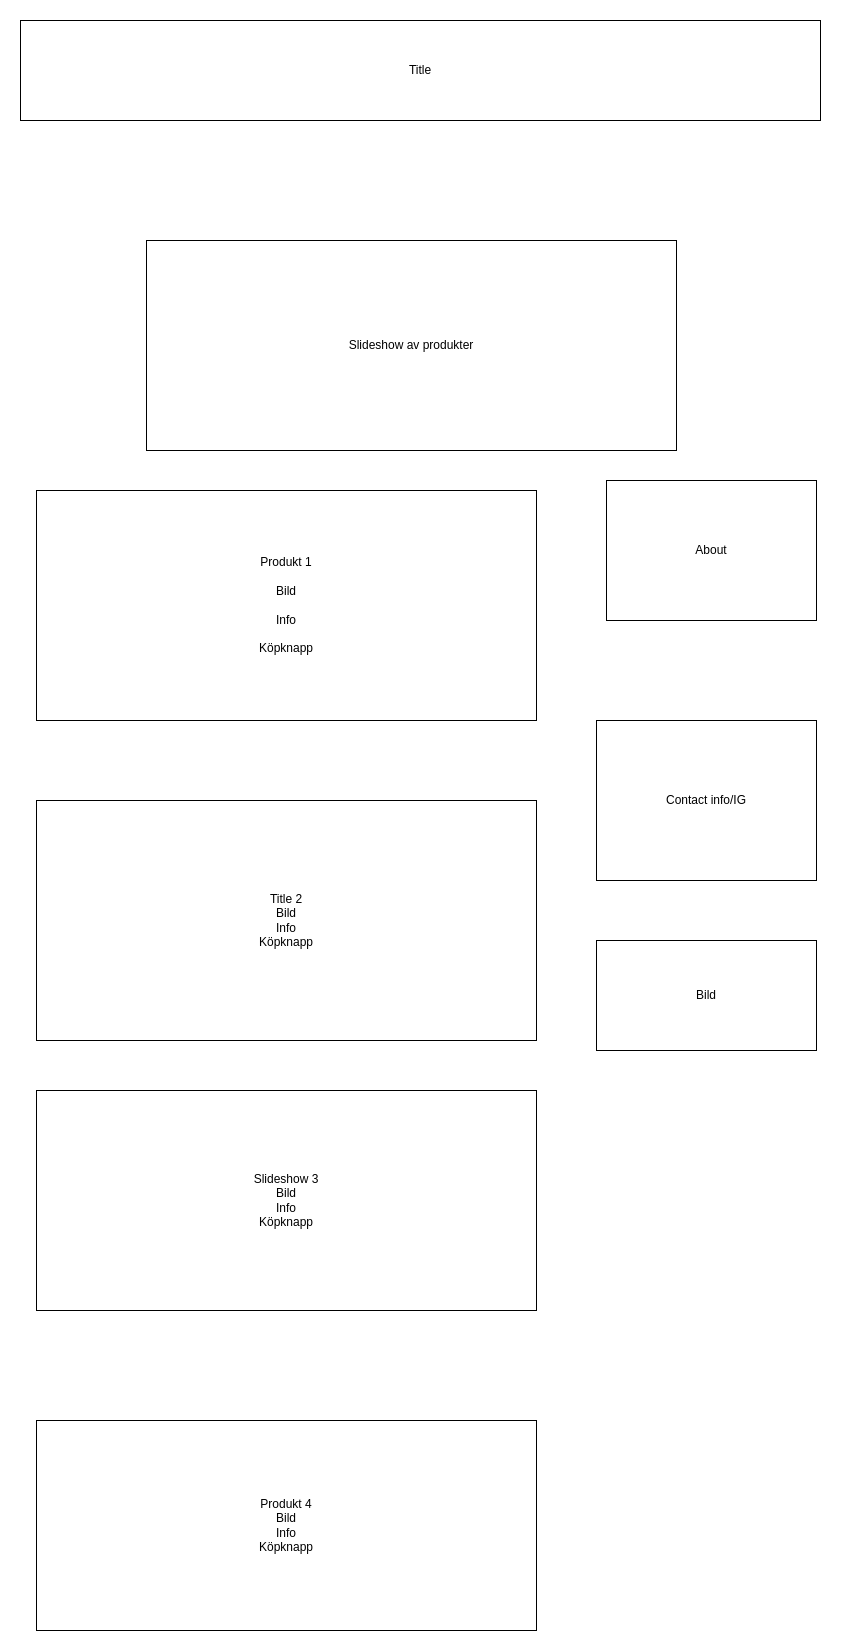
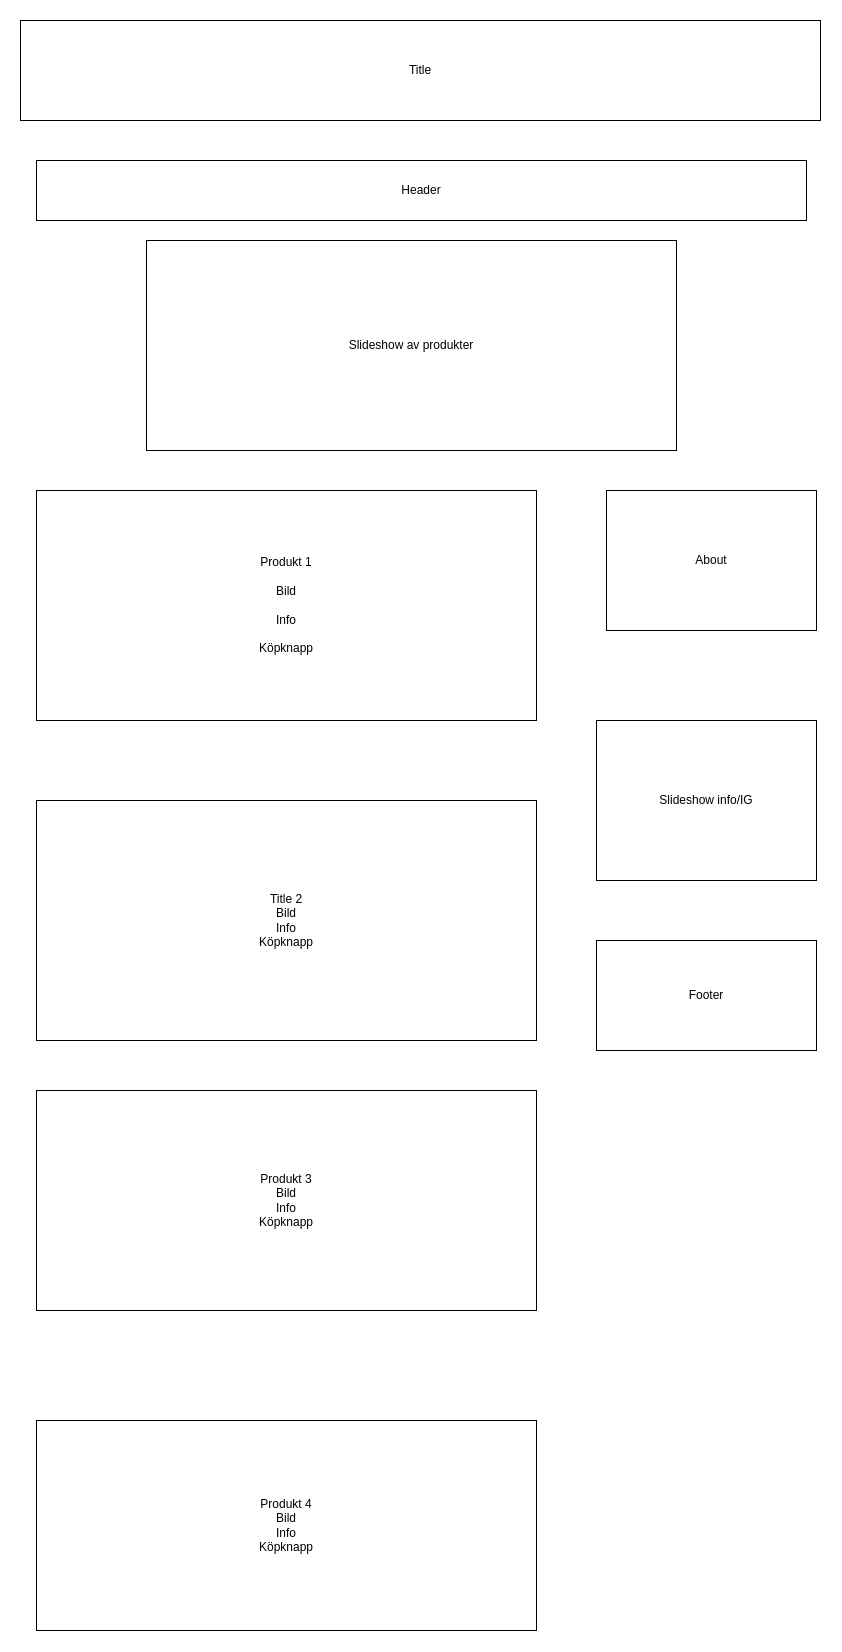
  <mxCell id="0" />
  <mxCell id="1" parent="0" />
  <mxCell id="2" value="Title" style="rounded=0;whiteSpace=wrap;html=1;" vertex="1" parent="1"><mxGeometry x="20" y="20" width="800" height="100" as="geometry" /></mxCell>
+ <mxCell id="3" value="Header" style="rounded=0;whiteSpace=wrap;html=1;" vertex="1" parent="1"><mxGeometry x="36" y="160" width="770" height="60" as="geometry" /></mxCell>
  <mxCell id="4" value="Slideshow av produkter" style="rounded=0;whiteSpace=wrap;html=1;" vertex="1" parent="1"><mxGeometry x="146" y="240" width="530" height="210" as="geometry" /></mxCell>
  <mxCell id="5" value="&lt;div&gt;Produkt 1&lt;/div&gt;&lt;div&gt;&lt;br&gt;&lt;/div&gt;&lt;div&gt;Bild &lt;br&gt;&lt;/div&gt;&lt;div&gt;&lt;br&gt;&lt;/div&gt;&lt;div&gt;Info&lt;/div&gt;&lt;div&gt;&lt;br&gt;&lt;/div&gt;&lt;div&gt;Köpknapp&lt;br&gt;&lt;/div&gt;" style="rounded=0;whiteSpace=wrap;html=1;" vertex="1" parent="1"><mxGeometry x="36" y="490" width="500" height="230" as="geometry" /></mxCell>
  <mxCell id="6" value="&lt;div&gt;Title 2&lt;/div&gt;&lt;div&gt;Bild&lt;/div&gt;&lt;div&gt;Info&lt;/div&gt;&lt;div&gt;Köpknapp&lt;br&gt;&lt;/div&gt;" style="rounded=0;whiteSpace=wrap;html=1;" vertex="1" parent="1"><mxGeometry x="36" y="800" width="500" height="240" as="geometry" /></mxCell>
- <mxCell id="7" value="&lt;div&gt;Slideshow 3&lt;/div&gt;&lt;div&gt;Bild&lt;/div&gt;&lt;div&gt;Info&lt;/div&gt;&lt;div&gt;Köpknapp&lt;br&gt;&lt;/div&gt;" style="rounded=0;whiteSpace=wrap;html=1;" vertex="1" parent="1"><mxGeometry x="36" y="1090" width="500" height="220" as="geometry" /></mxCell>
+ <mxCell id="7" value="&lt;div&gt;Produkt 3&lt;/div&gt;&lt;div&gt;Bild&lt;/div&gt;&lt;div&gt;Info&lt;/div&gt;&lt;div&gt;Köpknapp&lt;br&gt;&lt;/div&gt;" style="rounded=0;whiteSpace=wrap;html=1;" vertex="1" parent="1"><mxGeometry x="36" y="1090" width="500" height="220" as="geometry" /></mxCell>
  <mxCell id="8" value="&lt;div&gt;Produkt 4&lt;/div&gt;&lt;div&gt;Bild&lt;/div&gt;&lt;div&gt;Info&lt;/div&gt;&lt;div&gt;Köpknapp&lt;br&gt;&lt;/div&gt;" style="rounded=0;whiteSpace=wrap;html=1;" vertex="1" parent="1"><mxGeometry x="36" y="1420" width="500" height="210" as="geometry" /></mxCell>
- <mxCell id="9" value="About" style="rounded=0;whiteSpace=wrap;html=1;" vertex="1" parent="1"><mxGeometry x="606" y="480" width="210" height="140" as="geometry" /></mxCell>
- <mxCell id="10" value="Contact info/IG" style="rounded=0;whiteSpace=wrap;html=1;" vertex="1" parent="1"><mxGeometry x="596" y="720" width="220" height="160" as="geometry" /></mxCell>
- <mxCell id="11" value="Bild" style="rounded=0;whiteSpace=wrap;html=1;" vertex="1" parent="1"><mxGeometry x="596" y="940" width="220" height="110" as="geometry" /></mxCell>
+ <mxCell id="9" value="About" style="rounded=0;whiteSpace=wrap;html=1;" vertex="1" parent="1"><mxGeometry x="606" y="490" width="210" height="140" as="geometry" /></mxCell>
+ <mxCell id="10" value="Slideshow info/IG" style="rounded=0;whiteSpace=wrap;html=1;" vertex="1" parent="1"><mxGeometry x="596" y="720" width="220" height="160" as="geometry" /></mxCell>
+ <mxCell id="11" value="Footer" style="rounded=0;whiteSpace=wrap;html=1;" vertex="1" parent="1"><mxGeometry x="596" y="940" width="220" height="110" as="geometry" /></mxCell>
